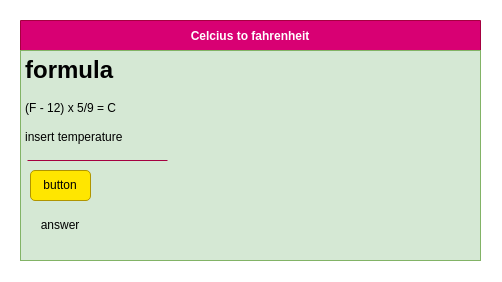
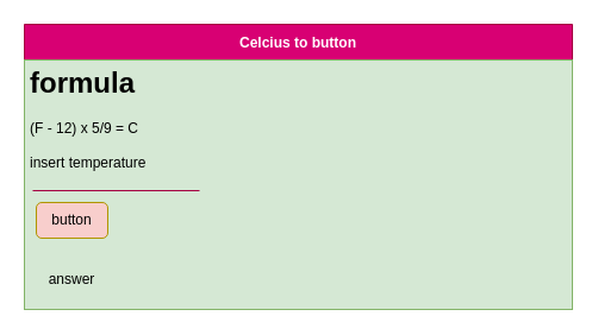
  <mxCell id="0" />
  <mxCell id="1" parent="0" />
- <mxCell id="2" value="Celcius to fahrenheit" style="swimlane;fillColor=#d80073;fontColor=#ffffff;strokeColor=#A50040;startSize=30;" parent="1" vertex="1"><mxGeometry x="20" y="20" width="460" height="240" as="geometry" /></mxCell>
+ <mxCell id="2" value="Celcius to button" style="swimlane;fillColor=#d80073;fontColor=#ffffff;strokeColor=#A50040;startSize=30;" parent="1" vertex="1"><mxGeometry x="20" y="20" width="460" height="240" as="geometry" /></mxCell>
  <mxCell id="3" value="" style="rounded=0;whiteSpace=wrap;html=1;fillColor=#d5e8d4;strokeColor=#82b366;" vertex="1" parent="1"><mxGeometry x="20" y="50" width="460" height="210" as="geometry" /></mxCell>
  <mxCell id="4" value="&lt;h1&gt;formula&lt;/h1&gt;&lt;div&gt;(F - 12) x 5/9 = C&lt;/div&gt;&lt;div&gt;&lt;br&gt;&lt;/div&gt;&lt;div&gt;insert temperature&lt;/div&gt;&lt;b style=&quot;color: rgb(189 , 193 , 198) ; font-family: &amp;#34;arial&amp;#34; , sans-serif ; font-size: 14px&quot;&gt;&lt;br&gt;&lt;/b&gt;" style="text;html=1;strokeColor=none;fillColor=none;spacing=5;spacingTop=-20;whiteSpace=wrap;overflow=hidden;rounded=0;fontColor=#000000;" vertex="1" parent="1"><mxGeometry x="20" y="50" width="190" height="120" as="geometry" /></mxCell>
  <mxCell id="5" value="" style="endArrow=none;html=1;fontColor=#000000;fillColor=#d80073;strokeColor=#A50040;" edge="1" parent="1"><mxGeometry width="50" height="50" relative="1" as="geometry"><mxPoint x="27" y="160" as="sourcePoint" /><mxPoint x="167" y="160" as="targetPoint" /></mxGeometry></mxCell>
- <mxCell id="6" value="button" style="rounded=1;whiteSpace=wrap;html=1;labelBackgroundColor=none;fillColor=#FFE600;strokeColor=#B09500;fontColor=#000000;" vertex="1" parent="1"><mxGeometry x="30" y="170" width="60" height="30" as="geometry" /></mxCell>
- <mxCell id="7" value="answer" style="text;html=1;strokeColor=none;fillColor=none;align=center;verticalAlign=middle;whiteSpace=wrap;rounded=0;labelBackgroundColor=none;fontColor=#000000;" vertex="1" parent="1"><mxGeometry x="30" y="210" width="60" height="30" as="geometry" /></mxCell>
+ <mxCell id="6" value="button" style="rounded=1;whiteSpace=wrap;html=1;labelBackgroundColor=none;fillColor=#f8cecc;strokeColor=#B09500;fontColor=#000000;" vertex="1" parent="1"><mxGeometry x="30" y="170" width="60" height="30" as="geometry" /></mxCell>
+ <mxCell id="7" value="answer" style="text;html=1;strokeColor=none;fillColor=none;align=center;verticalAlign=middle;whiteSpace=wrap;rounded=0;labelBackgroundColor=none;fontColor=#000000;" vertex="1" parent="1"><mxGeometry x="30" y="220" width="60" height="30" as="geometry" /></mxCell>
